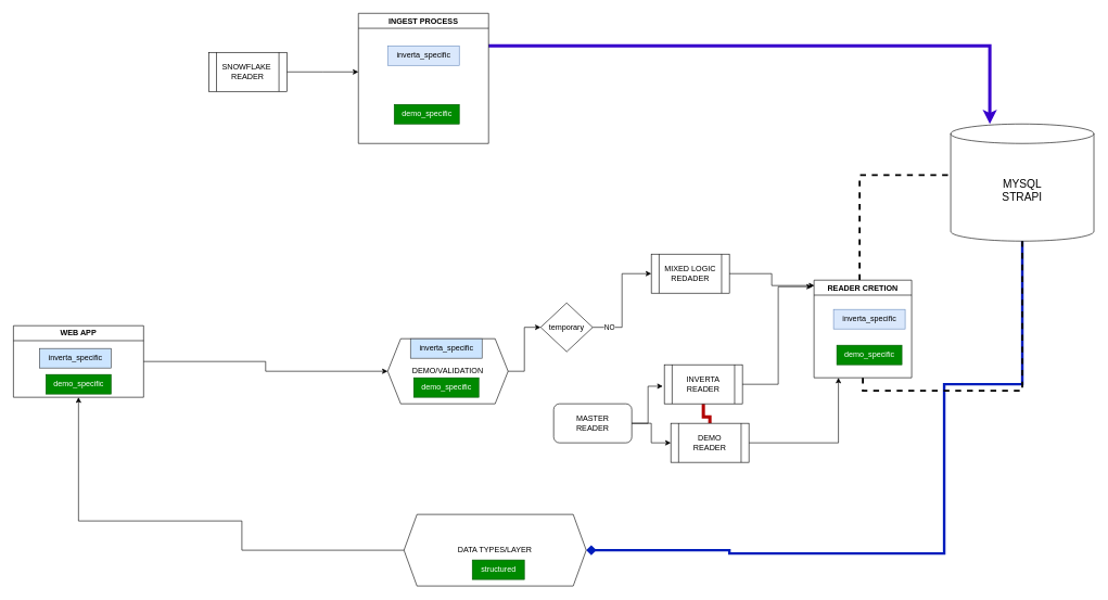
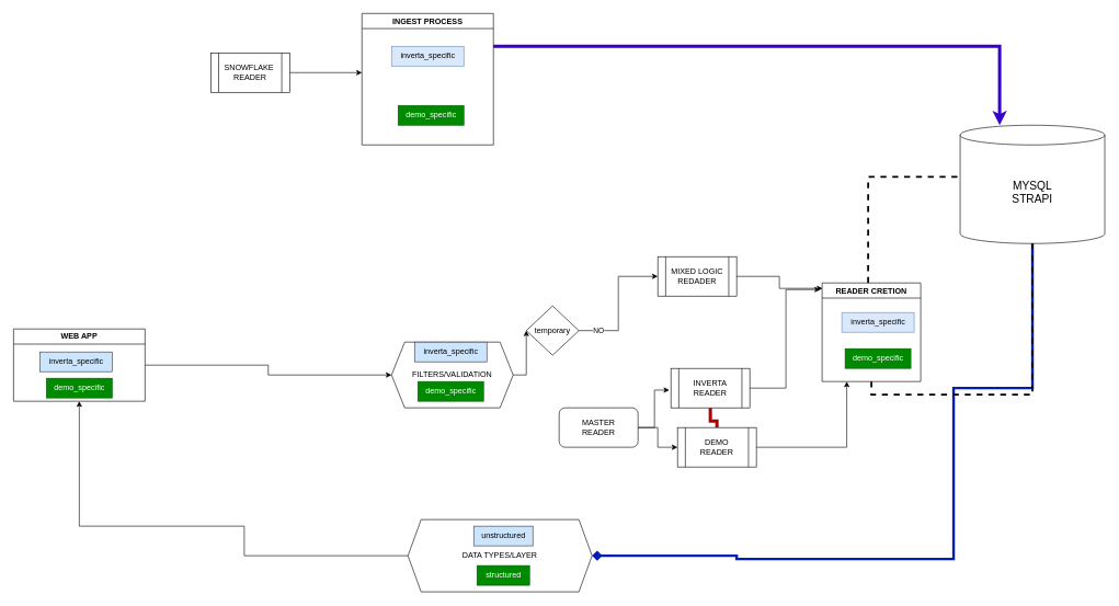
  <mxCell id="0" />
  <mxCell id="1" parent="0" />
  <mxCell id="2" style="edgeStyle=orthogonalEdgeStyle;rounded=0;orthogonalLoop=1;jettySize=auto;html=1;" parent="1" source="3" edge="1"><mxGeometry relative="1" as="geometry"><mxPoint x="550" y="110" as="targetPoint" /></mxGeometry></mxCell>
  <mxCell id="3" value="SNOWFLAKE&amp;nbsp;&lt;div&gt;READER&lt;/div&gt;" style="shape=process;whiteSpace=wrap;html=1;backgroundOutline=1;" parent="1" vertex="1"><mxGeometry x="320" y="80" width="120" height="60" as="geometry" /></mxCell>
  <mxCell id="4" style="edgeStyle=orthogonalEdgeStyle;rounded=0;orthogonalLoop=1;jettySize=auto;html=1;entryX=0.5;entryY=0;entryDx=0;entryDy=0;endArrow=none;startFill=0;fillColor=#e51400;strokeColor=#B20000;strokeWidth=5;" parent="1" source="5" target="14" edge="1"><mxGeometry relative="1" as="geometry" /></mxCell>
  <mxCell id="5" value="INVERTA&lt;div&gt;READER&lt;/div&gt;" style="shape=process;whiteSpace=wrap;html=1;backgroundOutline=1;" parent="1" vertex="1"><mxGeometry x="1020" y="560" width="120" height="60" as="geometry" /></mxCell>
  <mxCell id="6" value="" style="edgeStyle=orthogonalEdgeStyle;rounded=0;orthogonalLoop=1;jettySize=auto;html=1;" parent="1" source="7" target="35" edge="1"><mxGeometry relative="1" as="geometry" /></mxCell>
- <mxCell id="7" value="DEMO/VALIDATION" style="shape=hexagon;perimeter=hexagonPerimeter2;whiteSpace=wrap;html=1;fixedSize=1;fillColor=none;gradientColor=#595959;gradientDirection=north;" parent="1" vertex="1"><mxGeometry x="595" y="520" width="185" height="100" as="geometry" /></mxCell>
+ <mxCell id="7" value="FILTERS/VALIDATION" style="shape=hexagon;perimeter=hexagonPerimeter2;whiteSpace=wrap;html=1;fixedSize=1;fillColor=none;gradientColor=#595959;gradientDirection=north;" parent="1" vertex="1"><mxGeometry x="595" y="520" width="185" height="100" as="geometry" /></mxCell>
  <mxCell id="8" style="edgeStyle=orthogonalEdgeStyle;rounded=0;orthogonalLoop=1;jettySize=auto;html=1;entryX=1;entryY=0.5;entryDx=0;entryDy=0;fillColor=#0050ef;strokeColor=#001DBC;strokeWidth=4;endArrow=diamond;" parent="1" source="9" target="29" edge="1"><mxGeometry relative="1" as="geometry"><Array as="points"><mxPoint x="1570" y="590" /><mxPoint x="1450" y="590" /><mxPoint x="1450" y="850" /><mxPoint x="1120" y="850" /><mxPoint x="1120" y="845" /></Array></mxGeometry></mxCell>
  <mxCell id="9" value="&lt;font style=&quot;font-size: 17px;&quot;&gt;MYSQL&lt;/font&gt;&lt;div&gt;&lt;font style=&quot;font-size: 17px;&quot;&gt;STRAPI&lt;/font&gt;&lt;/div&gt;" style="shape=cylinder3;whiteSpace=wrap;html=1;boundedLbl=1;backgroundOutline=1;size=15;" parent="1" vertex="1"><mxGeometry x="1460" y="190" width="220" height="180" as="geometry" /></mxCell>
  <mxCell id="10" style="edgeStyle=orthogonalEdgeStyle;rounded=0;orthogonalLoop=1;jettySize=auto;html=1;entryX=0.001;entryY=0.437;entryDx=0;entryDy=0;entryPerimeter=0;endArrow=none;startFill=0;dashed=1;strokeWidth=3;exitX=0.467;exitY=0;exitDx=0;exitDy=0;exitPerimeter=0;" parent="1" source="15" target="9" edge="1"><mxGeometry relative="1" as="geometry"><mxPoint x="1240" y="398.05" as="sourcePoint" /><mxPoint x="1382.05" y="250" as="targetPoint" /></mxGeometry></mxCell>
  <mxCell id="11" style="edgeStyle=orthogonalEdgeStyle;rounded=0;orthogonalLoop=1;jettySize=auto;html=1;entryX=0.273;entryY=0;entryDx=0;entryDy=0;entryPerimeter=0;exitX=1;exitY=0.25;exitDx=0;exitDy=0;strokeWidth=5;fillColor=#6a00ff;strokeColor=#3700CC;" parent="1" source="25" target="9" edge="1"><mxGeometry relative="1" as="geometry"><mxPoint x="780" y="60" as="sourcePoint" /></mxGeometry></mxCell>
  <mxCell id="12" style="edgeStyle=orthogonalEdgeStyle;rounded=0;orthogonalLoop=1;jettySize=auto;html=1;endArrow=none;startFill=0;dashed=1;strokeWidth=3;exitX=0.5;exitY=1;exitDx=0;exitDy=0;" parent="1" source="15" target="9" edge="1"><mxGeometry relative="1" as="geometry" /></mxCell>
  <mxCell id="13" style="edgeStyle=orthogonalEdgeStyle;rounded=0;orthogonalLoop=1;jettySize=auto;html=1;entryX=0.25;entryY=1;entryDx=0;entryDy=0;" parent="1" source="14" target="15" edge="1"><mxGeometry relative="1" as="geometry" /></mxCell>
  <mxCell id="14" value="DEMO&lt;div&gt;READER&lt;/div&gt;" style="shape=process;whiteSpace=wrap;html=1;backgroundOutline=1;" parent="1" vertex="1"><mxGeometry x="1030" y="650" width="120" height="60" as="geometry" /></mxCell>
  <mxCell id="15" value="READER CRETION" style="swimlane;whiteSpace=wrap;html=1;" parent="1" vertex="1"><mxGeometry x="1250" y="430" width="150" height="150" as="geometry" /></mxCell>
  <mxCell id="16" value="&lt;div&gt;inverta_specific&lt;/div&gt;" style="text;html=1;align=center;verticalAlign=middle;resizable=0;points=[];autosize=1;strokeColor=#6c8ebf;fillColor=#dae8fc;" parent="15" vertex="1"><mxGeometry x="30" y="45" width="110" height="30" as="geometry" /></mxCell>
  <mxCell id="17" value="demo_specific" style="text;html=1;align=center;verticalAlign=middle;resizable=0;points=[];autosize=1;strokeColor=#005700;fillColor=#008a00;fontColor=#ffffff;" parent="15" vertex="1"><mxGeometry x="35" y="100" width="100" height="30" as="geometry" /></mxCell>
  <mxCell id="18" value="&lt;div&gt;inverta_specific&lt;/div&gt;" style="text;html=1;align=center;verticalAlign=middle;resizable=0;points=[];autosize=1;strokeColor=#36393d;fillColor=#cce5ff;" parent="1" vertex="1"><mxGeometry x="630" y="520" width="110" height="30" as="geometry" /></mxCell>
  <mxCell id="19" value="demo_specific" style="text;html=1;align=center;verticalAlign=middle;resizable=0;points=[];autosize=1;strokeColor=#005700;fillColor=#008a00;fontColor=#ffffff;" parent="1" vertex="1"><mxGeometry x="635" y="580" width="100" height="30" as="geometry" /></mxCell>
  <mxCell id="20" style="edgeStyle=orthogonalEdgeStyle;rounded=0;orthogonalLoop=1;jettySize=auto;html=1;entryX=-0.02;entryY=0.067;entryDx=0;entryDy=0;entryPerimeter=0;" parent="1" source="5" target="15" edge="1"><mxGeometry relative="1" as="geometry" /></mxCell>
  <mxCell id="21" style="edgeStyle=orthogonalEdgeStyle;rounded=0;orthogonalLoop=1;jettySize=auto;html=1;entryX=0;entryY=0.5;entryDx=0;entryDy=0;exitX=1;exitY=0.5;exitDx=0;exitDy=0;" parent="1" source="22" target="7" edge="1"><mxGeometry relative="1" as="geometry"><mxPoint x="470" y="410" as="sourcePoint" /></mxGeometry></mxCell>
  <mxCell id="22" value="WEB APP" style="swimlane;whiteSpace=wrap;html=1;" parent="1" vertex="1"><mxGeometry x="20" y="500" width="200" height="110" as="geometry" /></mxCell>
  <mxCell id="23" value="&lt;div&gt;inverta_specific&lt;/div&gt;" style="text;html=1;align=center;verticalAlign=middle;resizable=0;points=[];autosize=1;strokeColor=#36393d;fillColor=#cce5ff;" parent="22" vertex="1"><mxGeometry x="40" y="35" width="110" height="30" as="geometry" /></mxCell>
  <mxCell id="24" value="demo_specific" style="text;html=1;align=center;verticalAlign=middle;resizable=0;points=[];autosize=1;strokeColor=#005700;fillColor=#008a00;fontColor=#ffffff;" parent="22" vertex="1"><mxGeometry x="50" y="75" width="100" height="30" as="geometry" /></mxCell>
  <mxCell id="25" value="INGEST PROCESS" style="swimlane;whiteSpace=wrap;html=1;" parent="1" vertex="1"><mxGeometry x="550" y="20" width="200" height="200" as="geometry" /></mxCell>
  <mxCell id="26" value="demo_specific" style="text;html=1;align=center;verticalAlign=middle;resizable=0;points=[];autosize=1;strokeColor=#005700;fillColor=#008a00;fontColor=#ffffff;" parent="25" vertex="1"><mxGeometry x="55" y="140" width="100" height="30" as="geometry" /></mxCell>
  <mxCell id="27" value="&lt;div&gt;inverta_specific&lt;/div&gt;" style="text;html=1;align=center;verticalAlign=middle;resizable=0;points=[];autosize=1;strokeColor=#6c8ebf;fillColor=#dae8fc;" parent="25" vertex="1"><mxGeometry x="45" y="50" width="110" height="30" as="geometry" /></mxCell>
  <mxCell id="28" style="edgeStyle=orthogonalEdgeStyle;rounded=0;orthogonalLoop=1;jettySize=auto;html=1;" parent="1" source="29" edge="1"><mxGeometry relative="1" as="geometry"><mxPoint x="120" y="610" as="targetPoint" /><Array as="points"><mxPoint x="371" y="845" /><mxPoint x="371" y="800" /><mxPoint x="120" y="800" /></Array></mxGeometry></mxCell>
  <mxCell id="29" value="DATA TYPES/LAYER" style="shape=hexagon;perimeter=hexagonPerimeter2;whiteSpace=wrap;html=1;fixedSize=1;" parent="1" vertex="1"><mxGeometry x="620" y="790" width="280" height="110" as="geometry" /></mxCell>
+ <mxCell id="30" value="&lt;div&gt;unstructured&lt;/div&gt;" style="text;html=1;align=center;verticalAlign=middle;resizable=0;points=[];autosize=1;strokeColor=#36393d;fillColor=#cce5ff;" parent="1" vertex="1"><mxGeometry x="720" y="800" width="90" height="30" as="geometry" /></mxCell>
  <mxCell id="31" value="structured" style="text;html=1;align=center;verticalAlign=middle;resizable=0;points=[];autosize=1;strokeColor=#005700;fillColor=#008a00;fontColor=#ffffff;" parent="1" vertex="1"><mxGeometry x="725" y="860" width="80" height="30" as="geometry" /></mxCell>
  <mxCell id="32" value="MIXED LOGIC&lt;div&gt;REDADER&lt;/div&gt;" style="shape=process;whiteSpace=wrap;html=1;backgroundOutline=1;" parent="1" vertex="1"><mxGeometry x="1000" y="390" width="120" height="60" as="geometry" /></mxCell>
  <mxCell id="33" style="edgeStyle=orthogonalEdgeStyle;rounded=0;orthogonalLoop=1;jettySize=auto;html=1;entryX=0;entryY=0.5;entryDx=0;entryDy=0;" parent="1" source="35" target="32" edge="1"><mxGeometry relative="1" as="geometry" /></mxCell>
  <mxCell id="34" value="NO" style="edgeLabel;html=1;align=center;verticalAlign=middle;resizable=0;points=[];" vertex="1" connectable="0" parent="33"><mxGeometry x="-0.709" relative="1" as="geometry"><mxPoint as="offset" /></mxGeometry></mxCell>
- <mxCell id="35" value="temporary" style="rhombus;whiteSpace=wrap;html=1;" parent="1" vertex="1"><mxGeometry x="830" y="465" width="80" height="75" as="geometry" /></mxCell>
+ <mxCell id="35" value="temporary" style="rhombus;whiteSpace=wrap;html=1;" parent="1" vertex="1"><mxGeometry x="800" y="465" width="80" height="75" as="geometry" /></mxCell>
  <mxCell id="36" style="edgeStyle=orthogonalEdgeStyle;rounded=0;orthogonalLoop=1;jettySize=auto;html=1;entryX=0;entryY=0.5;entryDx=0;entryDy=0;" parent="1" source="37" target="14" edge="1"><mxGeometry relative="1" as="geometry" /></mxCell>
  <mxCell id="37" value="MASTER&lt;div&gt;READER&lt;/div&gt;" style="rounded=1;whiteSpace=wrap;html=1;" parent="1" vertex="1"><mxGeometry x="850" y="620" width="120" height="60" as="geometry" /></mxCell>
  <mxCell id="38" style="edgeStyle=orthogonalEdgeStyle;rounded=0;orthogonalLoop=1;jettySize=auto;html=1;entryX=-0.02;entryY=0.55;entryDx=0;entryDy=0;entryPerimeter=0;" parent="1" source="37" target="5" edge="1"><mxGeometry relative="1" as="geometry" /></mxCell>
  <mxCell id="39" style="edgeStyle=orthogonalEdgeStyle;rounded=0;orthogonalLoop=1;jettySize=auto;html=1;entryX=0.004;entryY=0.055;entryDx=0;entryDy=0;entryPerimeter=0;" edge="1" parent="1" source="32" target="15"><mxGeometry relative="1" as="geometry" /></mxCell>
